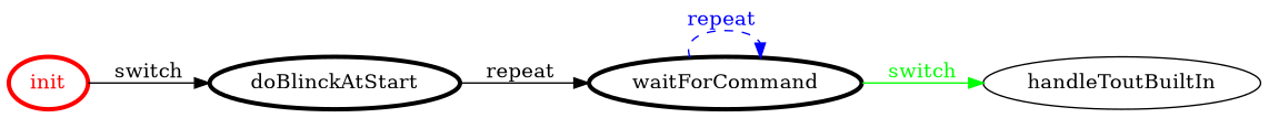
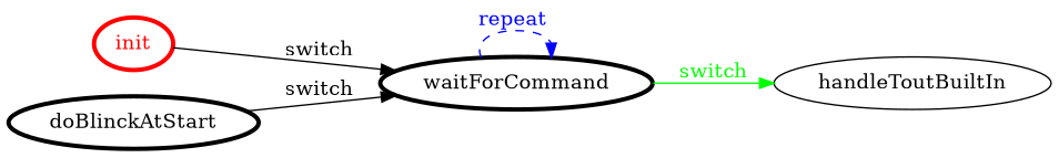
  digraph {
    rankdir=LR
    node [color=black fontcolor=black penwidth=3]
    edge [color=black fontcolor=black]
    init [color=red fontcolor=red]
    doBlinckAtStart
    waitForCommand
    handleToutBuiltIn [color="" fontcolor="" penwidth=""]
-   init -> doBlinckAtStart [label=switch]
-   doBlinckAtStart -> waitForCommand [label="repeat "]
+   init -> waitForCommand [label=switch]
+   doBlinckAtStart -> waitForCommand [label=switch]
    waitForCommand -> waitForCommand [color=blue fontcolor=blue label="repeat " style=dashed]
    waitForCommand -> handleToutBuiltIn [color=green fontcolor=green label=switch]
  }
